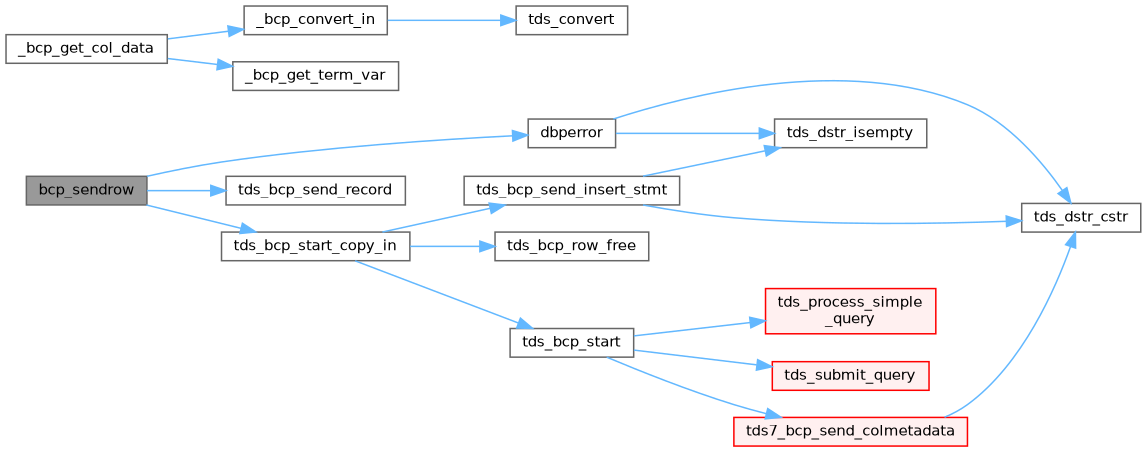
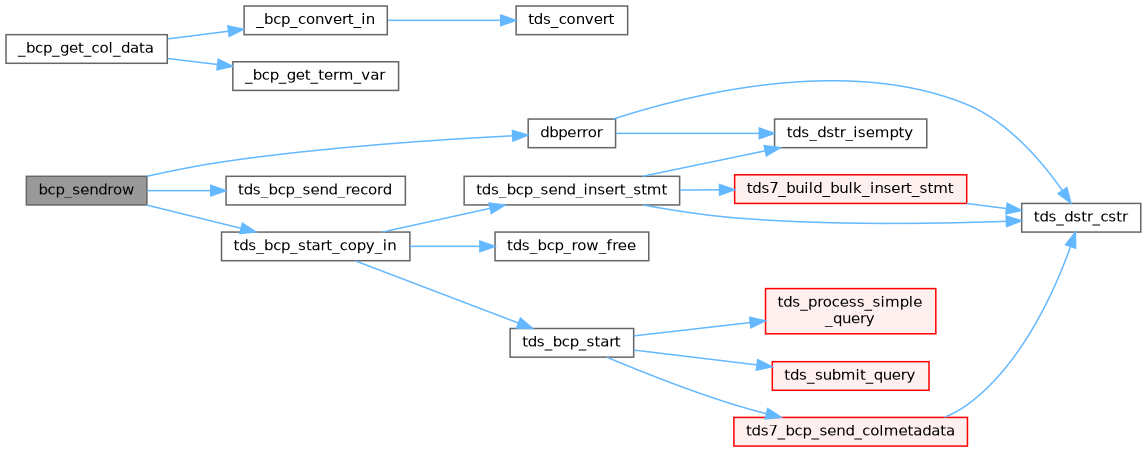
  digraph {
    rankdir=LR
    node [color=grey40 fillcolor=white fontname=Helvetica fontsize=10 shape=box style=filled]
    edge [color=steelblue1 fontname=Helvetica fontsize=10 labelfontname=Helvetica labelfontsize=10 style=solid]
    n1 [color=gray40 fillcolor=grey60 fontcolor=black height=0.2 label=bcp_sendrow width=0.4]
    n2 [height=0.2 label=dbperror width=0.4]
    n3 [height=0.2 label=tds_bcp_send_record width=0.4]
    n4 [height=0.2 label=tds_bcp_start_copy_in width=0.4]
    n5 [height=0.2 label=_bcp_get_col_data width=0.4]
    n6 [height=0.2 label=_bcp_convert_in width=0.4]
    n7 [height=0.2 label=_bcp_get_term_var width=0.4]
    n8 [height=0.2 label=tds_dstr_cstr width=0.4]
    n9 [height=0.2 label=tds_dstr_isempty width=0.4]
    n10 [height=0.2 label=tds_bcp_row_free width=0.4]
    n11 [height=0.2 label=tds_bcp_start width=0.4]
    n12 [height=0.2 label=tds_bcp_send_insert_stmt width=0.4]
    n13 [height=0.2 label=tds_convert width=0.4]
    n14 [color=red fillcolor="#FFF0F0" height=0.2 label=tds7_bcp_send_colmetadata width=0.4]
    n15 [color=red fillcolor="#FFF0F0" height=0.2 label="tds_process_simple\l_query" width=0.4]
    n16 [color=red fillcolor="#FFF0F0" height=0.2 label=tds_submit_query width=0.4]
+   n17 [color=red fillcolor="#FFF0F0" height=0.2 label=tds7_build_bulk_insert_stmt width=0.4]
    n1 -> n2
    n1 -> n3
    n1 -> n4
    n2 -> n8
    n2 -> n9
    n4 -> n10
    n4 -> n11
    n4 -> n12
    n5 -> n6
    n5 -> n7
    n6 -> n13
    n11 -> n14
    n11 -> n15
    n11 -> n16
    n12 -> n8
    n12 -> n9
+   n12 -> n17
    n14 -> n8
+   n17 -> n8
  }
